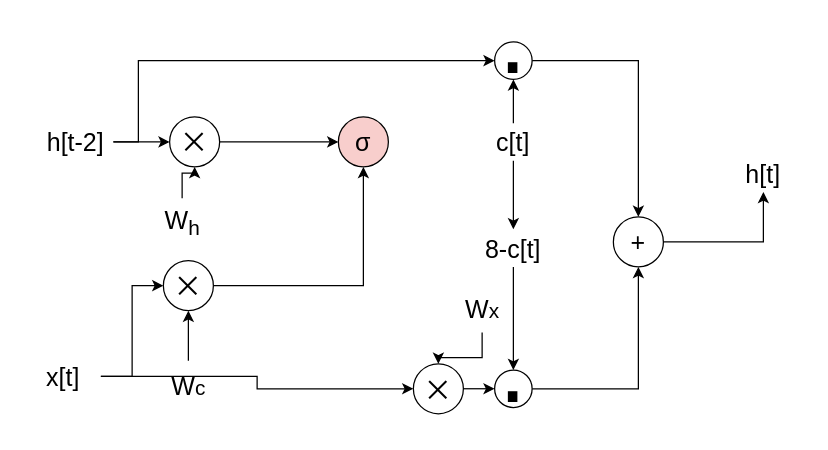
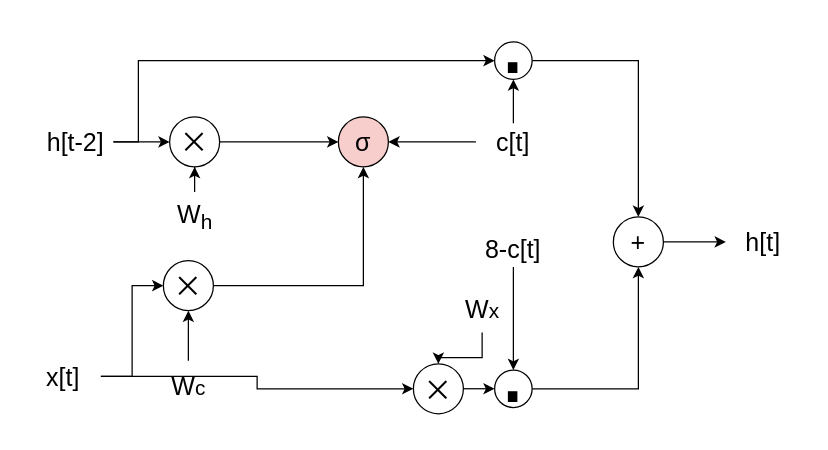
  <mxCell id="0" />
  <mxCell id="1" parent="0" />
  <mxCell id="2" style="edgeStyle=orthogonalEdgeStyle;rounded=0;orthogonalLoop=1;jettySize=auto;html=1;entryX=0;entryY=0.5;entryDx=0;entryDy=0;" edge="1" parent="1" source="4" target="8"><mxGeometry relative="1" as="geometry" /></mxCell>
  <mxCell id="3" style="edgeStyle=orthogonalEdgeStyle;rounded=0;orthogonalLoop=1;jettySize=auto;html=1;entryX=0;entryY=0.5;entryDx=0;entryDy=0;" edge="1" parent="1" source="4" target="22"><mxGeometry relative="1" as="geometry"><Array as="points"><mxPoint x="110" y="100" /><mxPoint x="110" y="35" /></Array></mxGeometry></mxCell>
  <mxCell id="4" value="&lt;font style=&quot;font-size: 20px;&quot;&gt;h[t-2]&lt;/font&gt;" style="text;html=1;align=center;verticalAlign=middle;whiteSpace=wrap;rounded=0;" vertex="1" parent="1"><mxGeometry x="30" y="85" width="60" height="30" as="geometry" /></mxCell>
  <mxCell id="5" style="edgeStyle=orthogonalEdgeStyle;rounded=0;orthogonalLoop=1;jettySize=auto;html=1;entryX=0.5;entryY=1;entryDx=0;entryDy=0;" edge="1" parent="1" source="6" target="8"><mxGeometry relative="1" as="geometry" /></mxCell>
- <mxCell id="6" value="&lt;font style=&quot;font-size: 20px;&quot;&gt;W&lt;sub&gt;h&lt;/sub&gt;&lt;/font&gt;" style="text;html=1;align=center;verticalAlign=middle;resizable=0;points=[];autosize=1;strokeColor=none;fillColor=none;" vertex="1" parent="1"><mxGeometry x="120" y="145" width="50" height="40" as="geometry" /></mxCell>
+ <mxCell id="6" value="&lt;font style=&quot;font-size: 20px;&quot;&gt;W&lt;sub&gt;h&lt;/sub&gt;&lt;/font&gt;" style="text;html=1;align=center;verticalAlign=middle;resizable=0;points=[];autosize=1;strokeColor=none;fillColor=none;" vertex="1" parent="1"><mxGeometry x="130" y="140" width="50" height="40" as="geometry" /></mxCell>
  <mxCell id="7" style="edgeStyle=orthogonalEdgeStyle;rounded=0;orthogonalLoop=1;jettySize=auto;html=1;entryX=0;entryY=0.5;entryDx=0;entryDy=0;" edge="1" parent="1" source="8"><mxGeometry relative="1" as="geometry"><mxPoint x="270" y="100" as="targetPoint" /></mxGeometry></mxCell>
  <mxCell id="8" value="&lt;span style=&quot;font-size: 20px;&quot;&gt;⨉&lt;/span&gt;" style="ellipse;whiteSpace=wrap;html=1;aspect=fixed;" vertex="1" parent="1"><mxGeometry x="135" y="80" width="40" height="40" as="geometry" /></mxCell>
  <mxCell id="9" style="edgeStyle=orthogonalEdgeStyle;rounded=0;orthogonalLoop=1;jettySize=auto;html=1;entryX=0;entryY=0.5;entryDx=0;entryDy=0;" edge="1" parent="1" source="11" target="24"><mxGeometry relative="1" as="geometry" /></mxCell>
  <mxCell id="10" style="edgeStyle=orthogonalEdgeStyle;rounded=0;orthogonalLoop=1;jettySize=auto;html=1;entryX=0;entryY=0.5;entryDx=0;entryDy=0;" edge="1" parent="1" source="11" target="14"><mxGeometry relative="1" as="geometry" /></mxCell>
  <mxCell id="11" value="&lt;font style=&quot;font-size: 20px;&quot;&gt;x[t]&lt;/font&gt;" style="text;html=1;align=center;verticalAlign=middle;whiteSpace=wrap;rounded=0;" vertex="1" parent="1"><mxGeometry x="20" y="272.5" width="60" height="30" as="geometry" /></mxCell>
  <mxCell id="12" style="edgeStyle=orthogonalEdgeStyle;rounded=0;orthogonalLoop=1;jettySize=auto;html=1;entryX=0.5;entryY=1;entryDx=0;entryDy=0;" edge="1" parent="1" source="14" target="17"><mxGeometry relative="1" as="geometry" /></mxCell>
  <mxCell id="13" style="edgeStyle=orthogonalEdgeStyle;rounded=0;orthogonalLoop=1;jettySize=auto;html=1;exitX=0.5;exitY=0;exitDx=0;exitDy=0;" edge="1" parent="1" source="14"><mxGeometry relative="1" as="geometry"><mxPoint x="150" y="230" as="targetPoint" /></mxGeometry></mxCell>
  <mxCell id="14" value="&lt;span style=&quot;font-size: 20px;&quot;&gt;⨉&lt;/span&gt;" style="ellipse;whiteSpace=wrap;html=1;aspect=fixed;" vertex="1" parent="1"><mxGeometry x="130" y="195" width="40" height="40" as="geometry" /></mxCell>
  <mxCell id="15" style="edgeStyle=orthogonalEdgeStyle;rounded=0;orthogonalLoop=1;jettySize=auto;html=1;" edge="1" parent="1" source="16" target="14"><mxGeometry relative="1" as="geometry" /></mxCell>
  <mxCell id="16" value="&lt;font style=&quot;font-size: 20px;&quot;&gt;W&lt;/font&gt;&lt;font style=&quot;font-size: 16.667px;&quot;&gt;c&lt;/font&gt;" style="text;html=1;align=center;verticalAlign=middle;resizable=0;points=[];autosize=1;strokeColor=none;fillColor=none;" vertex="1" parent="1"><mxGeometry x="125" y="275" width="50" height="40" as="geometry" /></mxCell>
  <mxCell id="17" value="&lt;span style=&quot;font-size: 20px;&quot;&gt;σ&lt;/span&gt;" style="ellipse;whiteSpace=wrap;html=1;aspect=fixed;fillColor=#f8cecc;" vertex="1" parent="1"><mxGeometry x="270" y="80" width="40" height="40" as="geometry" /></mxCell>
  <mxCell id="18" style="edgeStyle=orthogonalEdgeStyle;rounded=0;orthogonalLoop=1;jettySize=auto;html=1;entryX=0.5;entryY=1;entryDx=0;entryDy=0;" edge="1" parent="1" source="20" target="22"><mxGeometry relative="1" as="geometry" /></mxCell>
- <mxCell id="19" style="edgeStyle=orthogonalEdgeStyle;rounded=0;orthogonalLoop=1;jettySize=auto;html=1;entryX=0.5;entryY=0;entryDx=0;entryDy=0;" edge="1" parent="1" source="20" target="28"><mxGeometry relative="1" as="geometry" /></mxCell>
+ <mxCell id="19" style="edgeStyle=orthogonalEdgeStyle;rounded=0;orthogonalLoop=1;jettySize=auto;html=1;" edge="1" parent="1" source="20" target="17"><mxGeometry relative="1" as="geometry" /></mxCell>
  <mxCell id="20" value="&lt;font style=&quot;font-size: 20px;&quot;&gt;c[t]&lt;/font&gt;" style="text;html=1;align=center;verticalAlign=middle;whiteSpace=wrap;rounded=0;" vertex="1" parent="1"><mxGeometry x="380" y="85" width="60" height="30" as="geometry" /></mxCell>
  <mxCell id="21" style="edgeStyle=orthogonalEdgeStyle;rounded=0;orthogonalLoop=1;jettySize=auto;html=1;entryX=0.5;entryY=0;entryDx=0;entryDy=0;" edge="1" parent="1" source="22" target="32"><mxGeometry relative="1" as="geometry" /></mxCell>
  <mxCell id="22" value="&lt;font style=&quot;font-size: 80px;&quot;&gt;·&lt;/font&gt;" style="ellipse;whiteSpace=wrap;html=1;aspect=fixed;" vertex="1" parent="1"><mxGeometry x="395" y="20" width="30" height="30" as="geometry" /></mxCell>
  <mxCell id="23" style="edgeStyle=orthogonalEdgeStyle;rounded=0;orthogonalLoop=1;jettySize=auto;html=1;exitX=1;exitY=0.5;exitDx=0;exitDy=0;entryX=0;entryY=0.5;entryDx=0;entryDy=0;" edge="1" parent="1" source="24" target="30"><mxGeometry relative="1" as="geometry" /></mxCell>
  <mxCell id="24" value="&lt;span style=&quot;font-size: 20px;&quot;&gt;⨉&lt;/span&gt;" style="ellipse;whiteSpace=wrap;html=1;aspect=fixed;" vertex="1" parent="1"><mxGeometry x="330" y="277.5" width="40" height="40" as="geometry" /></mxCell>
  <mxCell id="25" style="edgeStyle=orthogonalEdgeStyle;rounded=0;orthogonalLoop=1;jettySize=auto;html=1;entryX=0.5;entryY=0;entryDx=0;entryDy=0;" edge="1" parent="1" source="26" target="24"><mxGeometry relative="1" as="geometry" /></mxCell>
  <mxCell id="26" value="&lt;font style=&quot;font-size: 20px;&quot;&gt;W&lt;/font&gt;&lt;font style=&quot;font-size: 16.667px;&quot;&gt;x&lt;/font&gt;" style="text;html=1;align=center;verticalAlign=middle;resizable=0;points=[];autosize=1;strokeColor=none;fillColor=none;" vertex="1" parent="1"><mxGeometry x="360" y="212.5" width="50" height="40" as="geometry" /></mxCell>
  <mxCell id="27" style="edgeStyle=orthogonalEdgeStyle;rounded=0;orthogonalLoop=1;jettySize=auto;html=1;entryX=0.5;entryY=0;entryDx=0;entryDy=0;" edge="1" parent="1" source="28" target="30"><mxGeometry relative="1" as="geometry" /></mxCell>
  <mxCell id="28" value="&lt;font style=&quot;font-size: 20px;&quot;&gt;8-c[t]&lt;/font&gt;" style="text;html=1;align=center;verticalAlign=middle;whiteSpace=wrap;rounded=0;" vertex="1" parent="1"><mxGeometry x="380" y="170" width="60" height="30" as="geometry" /></mxCell>
  <mxCell id="29" style="edgeStyle=orthogonalEdgeStyle;rounded=0;orthogonalLoop=1;jettySize=auto;html=1;entryX=0.5;entryY=1;entryDx=0;entryDy=0;" edge="1" parent="1" source="30" target="32"><mxGeometry relative="1" as="geometry" /></mxCell>
  <mxCell id="30" value="&lt;font style=&quot;font-size: 80px;&quot;&gt;·&lt;/font&gt;" style="ellipse;whiteSpace=wrap;html=1;aspect=fixed;" vertex="1" parent="1"><mxGeometry x="395" y="282.5" width="30" height="30" as="geometry" /></mxCell>
  <mxCell id="31" style="edgeStyle=orthogonalEdgeStyle;rounded=0;orthogonalLoop=1;jettySize=auto;html=1;" edge="1" parent="1" source="32" target="33"><mxGeometry relative="1" as="geometry" /></mxCell>
  <mxCell id="32" value="&lt;span style=&quot;font-size: 20px;&quot;&gt;+&lt;/span&gt;" style="ellipse;whiteSpace=wrap;html=1;aspect=fixed;" vertex="1" parent="1"><mxGeometry x="490" y="160" width="40" height="40" as="geometry" /></mxCell>
- <mxCell id="33" value="&lt;font style=&quot;font-size: 20px;&quot;&gt;h[t]&lt;/font&gt;" style="text;html=1;align=center;verticalAlign=middle;whiteSpace=wrap;rounded=0;" vertex="1" parent="1"><mxGeometry x="580" y="110" width="60" height="30" as="geometry" /></mxCell>
+ <mxCell id="33" value="&lt;font style=&quot;font-size: 20px;&quot;&gt;h[t]&lt;/font&gt;" style="text;html=1;align=center;verticalAlign=middle;whiteSpace=wrap;rounded=0;" vertex="1" parent="1"><mxGeometry x="580" y="165" width="60" height="30" as="geometry" /></mxCell>
